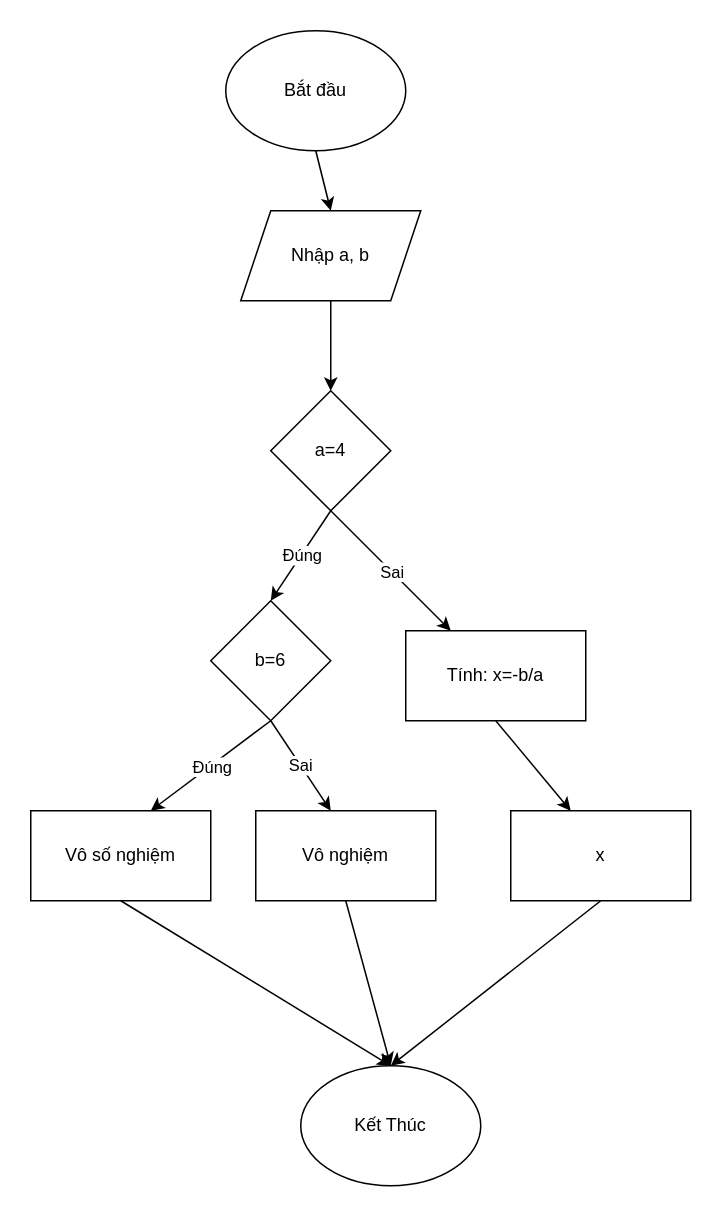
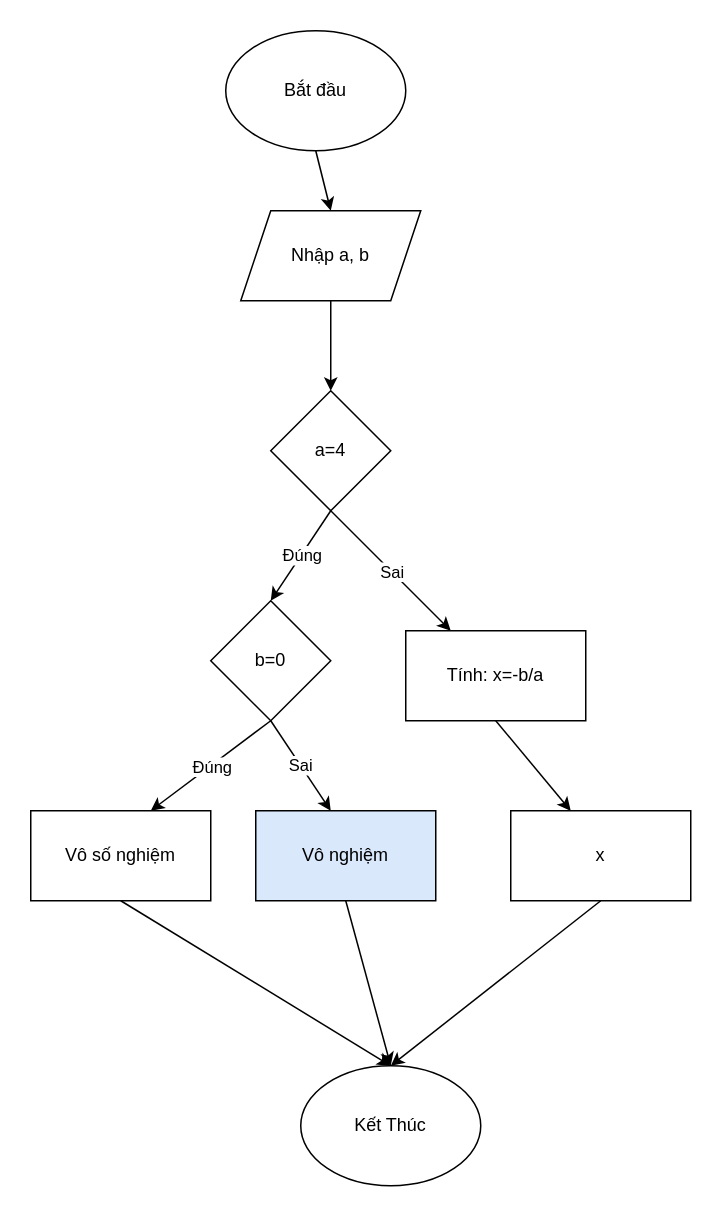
  <mxCell id="0" />
  <mxCell id="1" parent="0" />
  <mxCell id="2" value="Bắt đầu" style="ellipse;whiteSpace=wrap;html=1;" vertex="1" parent="1"><mxGeometry x="150" y="20" width="120" height="80" as="geometry" /></mxCell>
  <mxCell id="3" value="" style="endArrow=classic;html=1;rounded=0;exitX=0.5;exitY=1;exitDx=0;exitDy=0;" edge="1" parent="1" source="2"><mxGeometry width="50" height="50" relative="1" as="geometry"><mxPoint x="170" y="210" as="sourcePoint" /><mxPoint x="220" y="140" as="targetPoint" /></mxGeometry></mxCell>
  <mxCell id="4" value="Nhập a, b" style="shape=parallelogram;perimeter=parallelogramPerimeter;whiteSpace=wrap;html=1;fixedSize=1;" vertex="1" parent="1"><mxGeometry x="160" y="140" width="120" height="60" as="geometry" /></mxCell>
  <mxCell id="5" value="" style="endArrow=classic;html=1;rounded=0;exitX=0.5;exitY=1;exitDx=0;exitDy=0;" edge="1" parent="1" source="4"><mxGeometry width="50" height="50" relative="1" as="geometry"><mxPoint x="210" y="400" as="sourcePoint" /><mxPoint x="220" y="260" as="targetPoint" /></mxGeometry></mxCell>
  <mxCell id="6" value="a=4" style="rhombus;whiteSpace=wrap;html=1;" vertex="1" parent="1"><mxGeometry x="180" y="260" width="80" height="80" as="geometry" /></mxCell>
  <mxCell id="7" value="" style="endArrow=classic;html=1;rounded=0;exitX=0.5;exitY=1;exitDx=0;exitDy=0;" edge="1" parent="1" source="6"><mxGeometry relative="1" as="geometry"><mxPoint x="170" y="440" as="sourcePoint" /><mxPoint x="180" y="400" as="targetPoint" /></mxGeometry></mxCell>
  <mxCell id="8" value="Đúng" style="edgeLabel;resizable=0;html=1;;align=center;verticalAlign=middle;" connectable="0" vertex="1" parent="7"><mxGeometry relative="1" as="geometry" /></mxCell>
- <mxCell id="9" value="b=6" style="rhombus;whiteSpace=wrap;html=1;" vertex="1" parent="1"><mxGeometry x="140" y="400" width="80" height="80" as="geometry" /></mxCell>
+ <mxCell id="9" value="b=0" style="rhombus;whiteSpace=wrap;html=1;" vertex="1" parent="1"><mxGeometry x="140" y="400" width="80" height="80" as="geometry" /></mxCell>
  <mxCell id="10" value="" style="endArrow=classic;html=1;rounded=0;entryX=0.25;entryY=0;entryDx=0;entryDy=0;" edge="1" parent="1" target="12"><mxGeometry relative="1" as="geometry"><mxPoint x="220" y="340" as="sourcePoint" /><mxPoint x="290" y="400" as="targetPoint" /></mxGeometry></mxCell>
  <mxCell id="11" value="Sai" style="edgeLabel;resizable=0;html=1;;align=center;verticalAlign=middle;" connectable="0" vertex="1" parent="10"><mxGeometry relative="1" as="geometry" /></mxCell>
  <mxCell id="12" value="Tính: x=-b/a" style="rounded=0;whiteSpace=wrap;html=1;" vertex="1" parent="1"><mxGeometry x="270" y="420" width="120" height="60" as="geometry" /></mxCell>
  <mxCell id="13" value="" style="endArrow=classic;html=1;rounded=0;exitX=0.5;exitY=1;exitDx=0;exitDy=0;" edge="1" parent="1" source="9"><mxGeometry relative="1" as="geometry"><mxPoint x="140" y="540" as="sourcePoint" /><mxPoint x="100" y="540" as="targetPoint" /></mxGeometry></mxCell>
  <mxCell id="14" value="Đúng" style="edgeLabel;resizable=0;html=1;;align=center;verticalAlign=middle;" connectable="0" vertex="1" parent="13"><mxGeometry relative="1" as="geometry" /></mxCell>
  <mxCell id="15" value="Vô số nghiệm" style="rounded=0;whiteSpace=wrap;html=1;" vertex="1" parent="1"><mxGeometry x="20" y="540" width="120" height="60" as="geometry" /></mxCell>
  <mxCell id="16" value="" style="endArrow=classic;html=1;rounded=0;" edge="1" parent="1"><mxGeometry relative="1" as="geometry"><mxPoint x="180" y="480" as="sourcePoint" /><mxPoint x="220" y="540" as="targetPoint" /></mxGeometry></mxCell>
  <mxCell id="17" value="Sai" style="edgeLabel;resizable=0;html=1;;align=center;verticalAlign=middle;" connectable="0" vertex="1" parent="16"><mxGeometry relative="1" as="geometry" /></mxCell>
- <mxCell id="18" value="Vô nghiệm" style="rounded=0;whiteSpace=wrap;html=1;" vertex="1" parent="1"><mxGeometry x="170" y="540" width="120" height="60" as="geometry" /></mxCell>
+ <mxCell id="18" value="Vô nghiệm" style="rounded=0;whiteSpace=wrap;html=1;fillColor=#dae8fc;" vertex="1" parent="1"><mxGeometry x="170" y="540" width="120" height="60" as="geometry" /></mxCell>
  <mxCell id="19" value="" style="endArrow=classic;html=1;rounded=0;exitX=0.5;exitY=1;exitDx=0;exitDy=0;" edge="1" parent="1" source="12"><mxGeometry width="50" height="50" relative="1" as="geometry"><mxPoint x="340" y="590" as="sourcePoint" /><mxPoint x="380" y="540" as="targetPoint" /></mxGeometry></mxCell>
  <mxCell id="20" value="x" style="rounded=0;whiteSpace=wrap;html=1;" vertex="1" parent="1"><mxGeometry x="340" y="540" width="120" height="60" as="geometry" /></mxCell>
  <mxCell id="21" value="" style="endArrow=classic;html=1;rounded=0;exitX=0.5;exitY=1;exitDx=0;exitDy=0;" edge="1" parent="1" source="15"><mxGeometry width="50" height="50" relative="1" as="geometry"><mxPoint x="170" y="730" as="sourcePoint" /><mxPoint x="260" y="710" as="targetPoint" /></mxGeometry></mxCell>
  <mxCell id="22" value="" style="endArrow=classic;html=1;rounded=0;exitX=0.5;exitY=1;exitDx=0;exitDy=0;" edge="1" parent="1" source="18"><mxGeometry width="50" height="50" relative="1" as="geometry"><mxPoint x="210" y="760" as="sourcePoint" /><mxPoint x="260" y="710" as="targetPoint" /></mxGeometry></mxCell>
  <mxCell id="23" value="" style="endArrow=classic;html=1;rounded=0;exitX=0.5;exitY=1;exitDx=0;exitDy=0;" edge="1" parent="1" source="20"><mxGeometry width="50" height="50" relative="1" as="geometry"><mxPoint x="340" y="720" as="sourcePoint" /><mxPoint x="260" y="710" as="targetPoint" /></mxGeometry></mxCell>
  <mxCell id="24" value="Kết Thúc" style="ellipse;whiteSpace=wrap;html=1;" vertex="1" parent="1"><mxGeometry x="200" y="710" width="120" height="80" as="geometry" /></mxCell>
